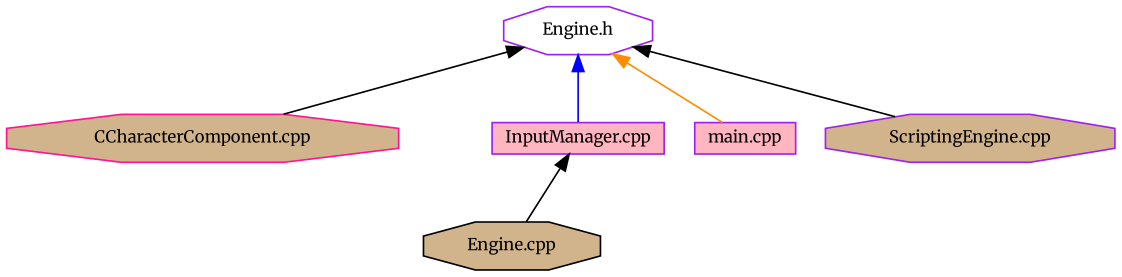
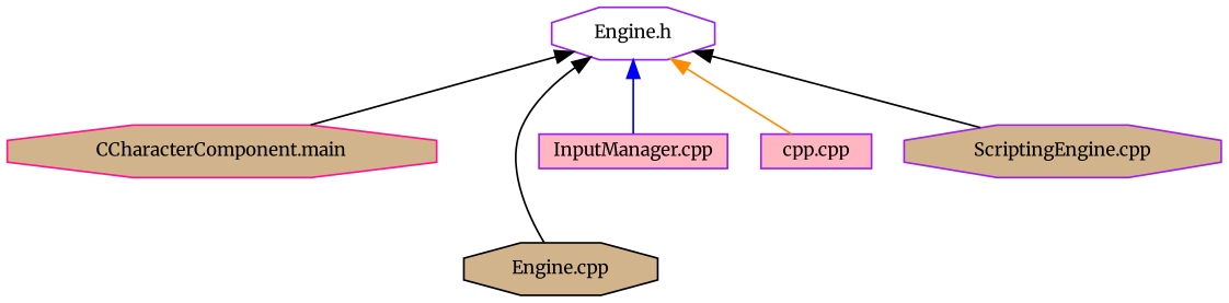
  digraph {
    fontname=Merriweather
    node [color=purple fillcolor=tan fontname=Merriweather fontsize=10 shape=octagon style=filled]
    edge [color=black dir=back fontname=Merriweather fontsize=10 labelfontname=Helvetica labelfontsize=10 style=solid]
    n1 [fillcolor=white fontcolor=black height=0.2 label="Engine.h" width=0.4]
-   n2 [color=deeppink height=0.2 label="CCharacterComponent.cpp" width=0.4]
+   n2 [color=deeppink height=0.2 label="CCharacterComponent.main" width=0.4]
    n3 [color=black height=0.2 label="Engine.cpp" width=0.4]
    n4 [fillcolor=lightpink height=0.2 label="InputManager.cpp" shape=box width=0.4]
-   n5 [fillcolor=lightpink height=0.2 label="main.cpp" shape=box width=0.4]
+   n5 [fillcolor=lightpink height=0.2 label="cpp.cpp" shape=box width=0.4]
    n6 [height=0.2 label="ScriptingEngine.cpp" width=0.4]
    n1 -> n2
-   n4 -> n3
+   n1 -> n3
    n1 -> n4 [color=blue]
    n1 -> n5 [color=darkorange]
    n1 -> n6
  }
